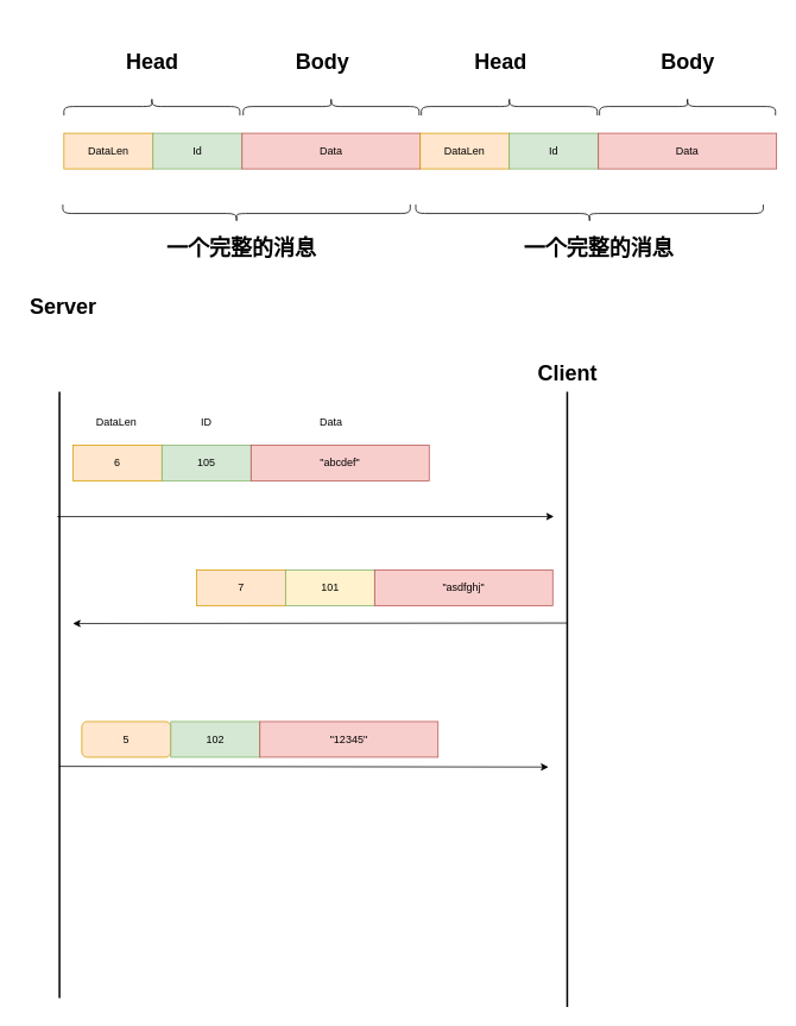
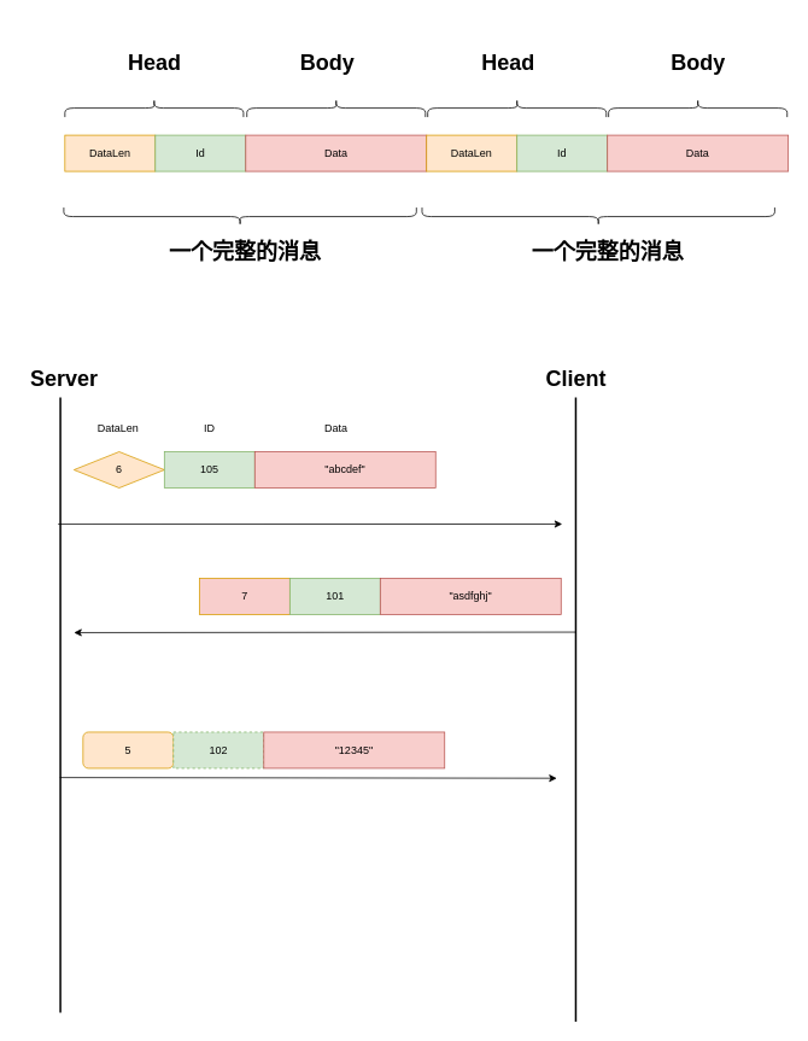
  <mxCell id="0" />
  <mxCell id="1" parent="0" />
  <mxCell id="2" value="DataLen" style="rounded=0;whiteSpace=wrap;html=1;fillColor=#ffe6cc;strokeColor=#d79b00;" vertex="1" parent="1"><mxGeometry x="71" y="149" width="100" height="40" as="geometry" /></mxCell>
  <mxCell id="3" value="Id" style="rounded=0;whiteSpace=wrap;html=1;fillColor=#d5e8d4;strokeColor=#82b366;" vertex="1" parent="1"><mxGeometry x="171" y="149" width="100" height="40" as="geometry" /></mxCell>
  <mxCell id="4" value="Data" style="rounded=0;whiteSpace=wrap;html=1;fillColor=#f8cecc;strokeColor=#b85450;" vertex="1" parent="1"><mxGeometry x="271" y="149" width="200" height="40" as="geometry" /></mxCell>
  <mxCell id="5" value="DataLen" style="rounded=0;whiteSpace=wrap;html=1;fillColor=#ffe6cc;strokeColor=#d79b00;" vertex="1" parent="1"><mxGeometry x="471" y="149" width="100" height="40" as="geometry" /></mxCell>
  <mxCell id="6" value="Id" style="rounded=0;whiteSpace=wrap;html=1;fillColor=#d5e8d4;strokeColor=#82b366;" vertex="1" parent="1"><mxGeometry x="571" y="149" width="100" height="40" as="geometry" /></mxCell>
  <mxCell id="7" value="Data" style="rounded=0;whiteSpace=wrap;html=1;fillColor=#f8cecc;strokeColor=#b85450;" vertex="1" parent="1"><mxGeometry x="671" y="149" width="200" height="40" as="geometry" /></mxCell>
  <mxCell id="8" value="" style="shape=curlyBracket;whiteSpace=wrap;html=1;rounded=1;labelPosition=left;verticalLabelPosition=middle;align=right;verticalAlign=middle;rotation=90;" vertex="1" parent="1"><mxGeometry x="159.75" y="20.25" width="20" height="197.5" as="geometry" /></mxCell>
  <mxCell id="9" value="" style="shape=curlyBracket;whiteSpace=wrap;html=1;rounded=1;labelPosition=left;verticalLabelPosition=middle;align=right;verticalAlign=middle;rotation=90;" vertex="1" parent="1"><mxGeometry x="361" y="20.25" width="20" height="197.5" as="geometry" /></mxCell>
  <mxCell id="10" value="" style="shape=curlyBracket;whiteSpace=wrap;html=1;rounded=1;labelPosition=left;verticalLabelPosition=middle;align=right;verticalAlign=middle;rotation=90;" vertex="1" parent="1"><mxGeometry x="561" y="20.25" width="20" height="197.5" as="geometry" /></mxCell>
  <mxCell id="11" value="" style="shape=curlyBracket;whiteSpace=wrap;html=1;rounded=1;labelPosition=left;verticalLabelPosition=middle;align=right;verticalAlign=middle;rotation=90;" vertex="1" parent="1"><mxGeometry x="761" y="20.25" width="20" height="197.5" as="geometry" /></mxCell>
  <mxCell id="12" value="Head" style="text;strokeColor=none;fillColor=none;html=1;fontSize=24;fontStyle=1;verticalAlign=middle;align=center;" vertex="1" parent="1"><mxGeometry x="119.75" y="49" width="100" height="40" as="geometry" /></mxCell>
  <mxCell id="13" value="Body" style="text;strokeColor=none;fillColor=none;html=1;fontSize=24;fontStyle=1;verticalAlign=middle;align=center;" vertex="1" parent="1"><mxGeometry x="311" y="49" width="100" height="40" as="geometry" /></mxCell>
  <mxCell id="14" value="Head" style="text;strokeColor=none;fillColor=none;html=1;fontSize=24;fontStyle=1;verticalAlign=middle;align=center;" vertex="1" parent="1"><mxGeometry x="511" y="49" width="100" height="40" as="geometry" /></mxCell>
  <mxCell id="15" value="Body" style="text;strokeColor=none;fillColor=none;html=1;fontSize=24;fontStyle=1;verticalAlign=middle;align=center;" vertex="1" parent="1"><mxGeometry x="721" y="49" width="100" height="40" as="geometry" /></mxCell>
  <mxCell id="16" value="" style="shape=curlyBracket;whiteSpace=wrap;html=1;rounded=1;labelPosition=left;verticalLabelPosition=middle;align=right;verticalAlign=middle;rotation=-90;" vertex="1" parent="1"><mxGeometry x="254.75" y="44" width="20" height="390" as="geometry" /></mxCell>
  <mxCell id="17" value="" style="shape=curlyBracket;whiteSpace=wrap;html=1;rounded=1;labelPosition=left;verticalLabelPosition=middle;align=right;verticalAlign=middle;rotation=-90;" vertex="1" parent="1"><mxGeometry x="651" y="44" width="20" height="390" as="geometry" /></mxCell>
  <mxCell id="18" value="一个完整的消息" style="text;strokeColor=none;fillColor=none;html=1;fontSize=24;fontStyle=1;verticalAlign=middle;align=center;" vertex="1" parent="1"><mxGeometry x="220" y="259" width="100" height="40" as="geometry" /></mxCell>
  <mxCell id="19" value="一个完整的消息" style="text;strokeColor=none;fillColor=none;html=1;fontSize=24;fontStyle=1;verticalAlign=middle;align=center;" vertex="1" parent="1"><mxGeometry x="621" y="259" width="100" height="40" as="geometry" /></mxCell>
- <mxCell id="20" value="6" style="rounded=0;whiteSpace=wrap;html=1;fillColor=#ffe6cc;strokeColor=#d79b00;" vertex="1" parent="1"><mxGeometry x="81" y="499" width="100" height="40" as="geometry" /></mxCell>
+ <mxCell id="20" value="6" style="rhombus;whiteSpace=wrap;html=1;fillColor=#ffe6cc;strokeColor=#d79b00;" vertex="1" parent="1"><mxGeometry x="81" y="499" width="100" height="40" as="geometry" /></mxCell>
  <mxCell id="21" value="105" style="rounded=0;whiteSpace=wrap;html=1;fillColor=#d5e8d4;strokeColor=#82b366;" vertex="1" parent="1"><mxGeometry x="181" y="499" width="100" height="40" as="geometry" /></mxCell>
  <mxCell id="22" value="&quot;abcdef&quot;" style="rounded=0;whiteSpace=wrap;html=1;fillColor=#f8cecc;strokeColor=#b85450;" vertex="1" parent="1"><mxGeometry x="281" y="499" width="200" height="40" as="geometry" /></mxCell>
  <mxCell id="23" value="" style="line;strokeWidth=2;direction=south;html=1;" vertex="1" parent="1"><mxGeometry x="61" y="439" width="10" height="680" as="geometry" /></mxCell>
  <mxCell id="24" value="" style="line;strokeWidth=2;direction=south;html=1;" vertex="1" parent="1"><mxGeometry x="631" y="439" width="10" height="690" as="geometry" /></mxCell>
- <mxCell id="25" value="Server" style="text;strokeColor=none;fillColor=none;html=1;fontSize=24;fontStyle=1;verticalAlign=middle;align=center;" vertex="1" parent="1"><mxGeometry x="20" y="324" width="100" height="40" as="geometry" /></mxCell>
+ <mxCell id="25" value="Server" style="text;strokeColor=none;fillColor=none;html=1;fontSize=24;fontStyle=1;verticalAlign=middle;align=center;" vertex="1" parent="1"><mxGeometry x="20" y="399" width="100" height="40" as="geometry" /></mxCell>
  <mxCell id="26" value="Client" style="text;strokeColor=none;fillColor=none;html=1;fontSize=24;fontStyle=1;verticalAlign=middle;align=center;" vertex="1" parent="1"><mxGeometry x="586" y="399" width="100" height="40" as="geometry" /></mxCell>
  <mxCell id="27" value="" style="endArrow=classic;html=1;rounded=0;exitX=0.206;exitY=0.745;exitDx=0;exitDy=0;exitPerimeter=0;" edge="1" parent="1" source="23"><mxGeometry width="50" height="50" relative="1" as="geometry"><mxPoint x="71" y="589" as="sourcePoint" /><mxPoint x="621" y="579" as="targetPoint" /></mxGeometry></mxCell>
  <mxCell id="28" value="" style="endArrow=classic;html=1;rounded=0;exitX=0.376;exitY=0.489;exitDx=0;exitDy=0;exitPerimeter=0;" edge="1" parent="1" source="24"><mxGeometry width="50" height="50" relative="1" as="geometry"><mxPoint x="631" y="699" as="sourcePoint" /><mxPoint x="81" y="699" as="targetPoint" /></mxGeometry></mxCell>
  <mxCell id="29" value="" style="endArrow=classic;html=1;rounded=0;exitX=0.618;exitY=0.556;exitDx=0;exitDy=0;exitPerimeter=0;" edge="1" parent="1" source="23"><mxGeometry width="50" height="50" relative="1" as="geometry"><mxPoint x="71" y="859" as="sourcePoint" /><mxPoint x="615" y="860" as="targetPoint" /></mxGeometry></mxCell>
- <mxCell id="30" value="7" style="rounded=0;whiteSpace=wrap;html=1;fillColor=#ffe6cc;strokeColor=#d79b00;" vertex="1" parent="1"><mxGeometry x="219.75" y="639" width="100" height="40" as="geometry" /></mxCell>
- <mxCell id="31" value="101" style="rounded=0;whiteSpace=wrap;html=1;fillColor=#fff2cc;strokeColor=#82b366;" vertex="1" parent="1"><mxGeometry x="319.75" y="639" width="100" height="40" as="geometry" /></mxCell>
+ <mxCell id="30" value="7" style="rounded=0;whiteSpace=wrap;html=1;fillColor=#f8cecc;strokeColor=#d79b00;" vertex="1" parent="1"><mxGeometry x="219.75" y="639" width="100" height="40" as="geometry" /></mxCell>
+ <mxCell id="31" value="101" style="rounded=0;whiteSpace=wrap;html=1;fillColor=#d5e8d4;strokeColor=#82b366;" vertex="1" parent="1"><mxGeometry x="319.75" y="639" width="100" height="40" as="geometry" /></mxCell>
  <mxCell id="32" value="&quot;asdfghj&quot;" style="rounded=0;whiteSpace=wrap;html=1;fillColor=#f8cecc;strokeColor=#b85450;" vertex="1" parent="1"><mxGeometry x="419.75" y="639" width="200" height="40" as="geometry" /></mxCell>
  <mxCell id="33" value="5" style="whiteSpace=wrap;html=1;fillColor=#ffe6cc;strokeColor=#d79b00;rounded=1;" vertex="1" parent="1"><mxGeometry x="91" y="809" width="100" height="40" as="geometry" /></mxCell>
- <mxCell id="34" value="102" style="rounded=0;whiteSpace=wrap;html=1;fillColor=#d5e8d4;strokeColor=#82b366;" vertex="1" parent="1"><mxGeometry x="191" y="809" width="100" height="40" as="geometry" /></mxCell>
+ <mxCell id="34" value="102" style="rounded=0;whiteSpace=wrap;html=1;fillColor=#d5e8d4;strokeColor=#82b366;dashed=1;" vertex="1" parent="1"><mxGeometry x="191" y="809" width="100" height="40" as="geometry" /></mxCell>
  <mxCell id="35" value="&quot;12345&quot;" style="rounded=0;whiteSpace=wrap;html=1;fillColor=#f8cecc;strokeColor=#b85450;" vertex="1" parent="1"><mxGeometry x="291" y="809" width="200" height="40" as="geometry" /></mxCell>
  <mxCell id="36" value="DataLen" style="text;html=1;strokeColor=none;fillColor=none;align=center;verticalAlign=middle;whiteSpace=wrap;rounded=0;" vertex="1" parent="1"><mxGeometry x="100" y="459" width="60" height="30" as="geometry" /></mxCell>
  <mxCell id="37" value="ID" style="text;html=1;strokeColor=none;fillColor=none;align=center;verticalAlign=middle;whiteSpace=wrap;rounded=0;" vertex="1" parent="1"><mxGeometry x="201" y="459" width="60" height="30" as="geometry" /></mxCell>
  <mxCell id="38" value="Data" style="text;html=1;strokeColor=none;fillColor=none;align=center;verticalAlign=middle;whiteSpace=wrap;rounded=0;" vertex="1" parent="1"><mxGeometry x="341" y="459" width="60" height="30" as="geometry" /></mxCell>
